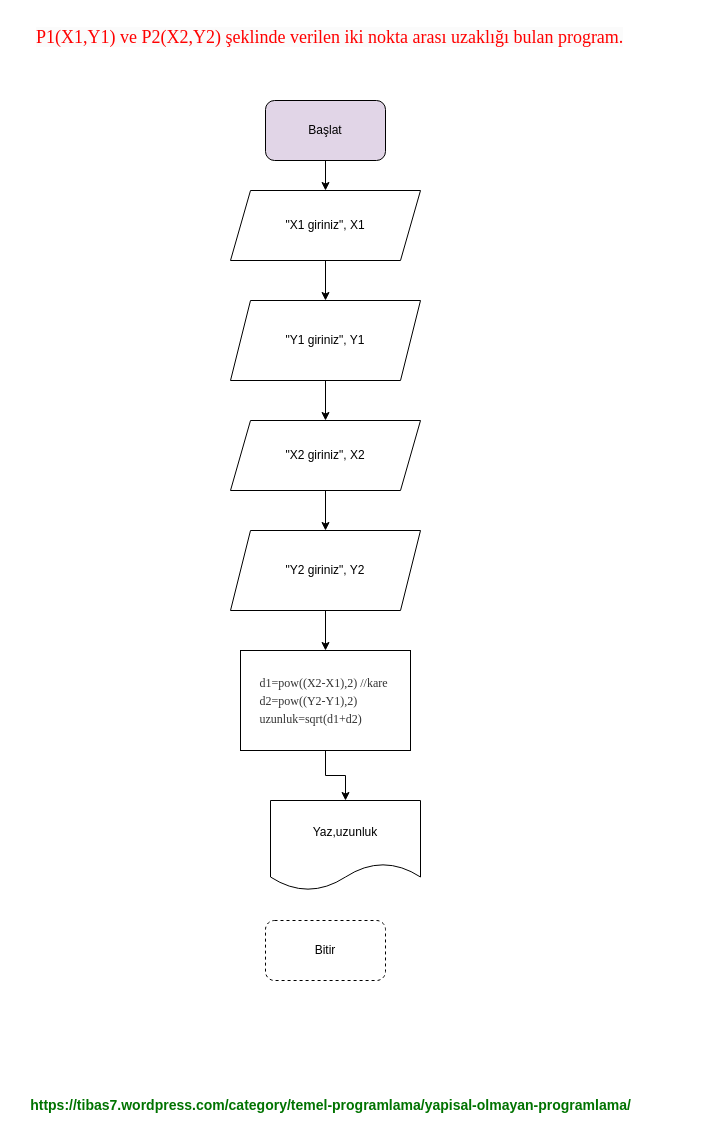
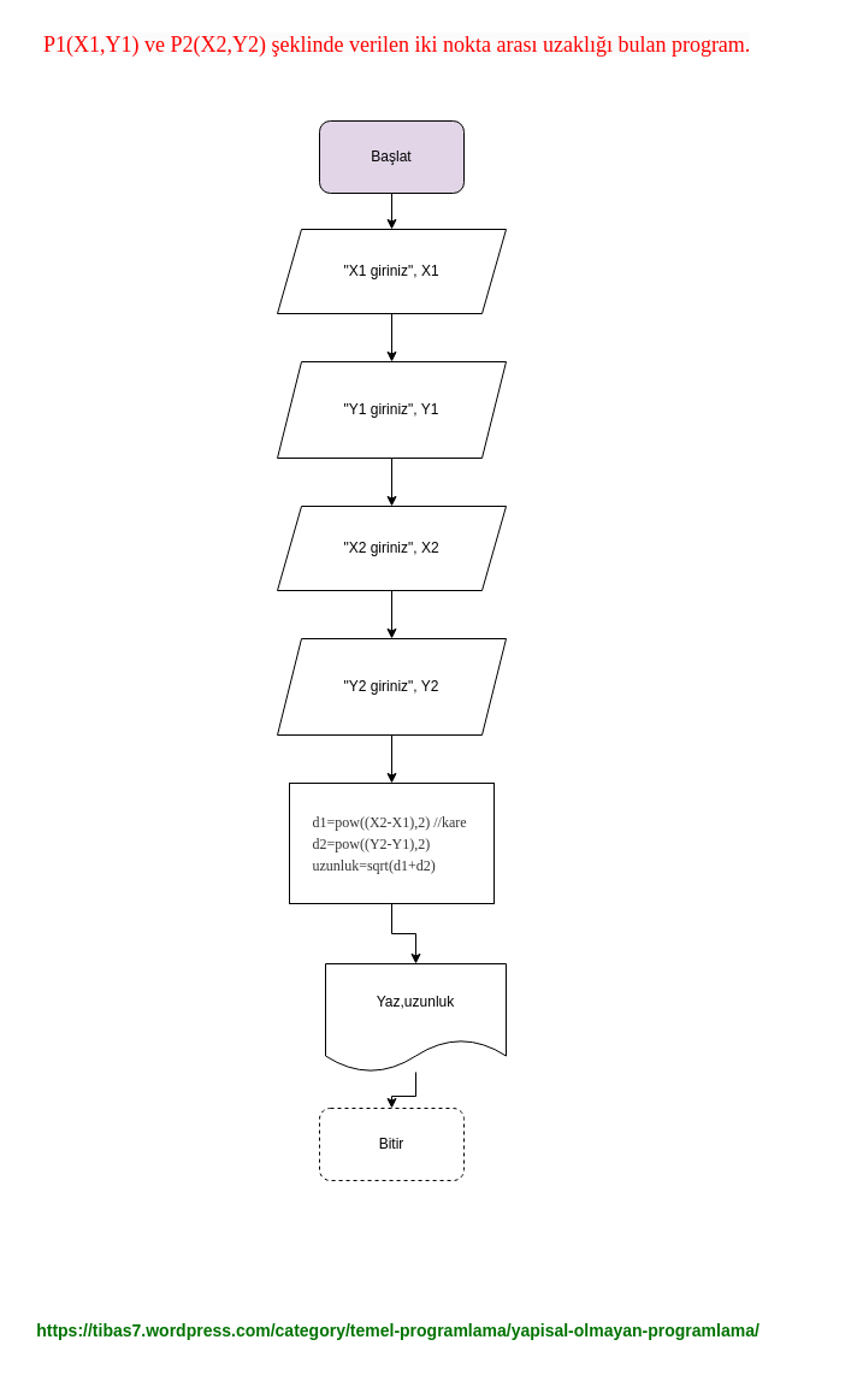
  <mxCell id="0" />
  <mxCell id="1" parent="0" />
  <mxCell id="2" style="edgeStyle=orthogonalEdgeStyle;rounded=0;orthogonalLoop=1;jettySize=auto;html=1;entryX=0.5;entryY=0;entryDx=0;entryDy=0;" parent="1" source="3" target="6" edge="1"><mxGeometry relative="1" as="geometry" /></mxCell>
  <mxCell id="3" value="Başlat" style="rounded=1;whiteSpace=wrap;html=1;fillColor=#e1d5e7;" parent="1" vertex="1"><mxGeometry x="265" y="100" width="120" height="60" as="geometry" /></mxCell>
  <mxCell id="4" value="Bitir" style="rounded=1;whiteSpace=wrap;html=1;dashed=1;" parent="1" vertex="1"><mxGeometry x="265" y="920" width="120" height="60" as="geometry" /></mxCell>
  <mxCell id="5" value="" style="edgeStyle=orthogonalEdgeStyle;rounded=0;orthogonalLoop=1;jettySize=auto;html=1;" parent="1" source="6" target="10" edge="1"><mxGeometry relative="1" as="geometry" /></mxCell>
  <mxCell id="6" value="&quot;X1 giriniz&quot;, X1" style="shape=parallelogram;perimeter=parallelogramPerimeter;whiteSpace=wrap;html=1;fixedSize=1;" parent="1" vertex="1"><mxGeometry x="230" y="190" width="190" height="70" as="geometry" /></mxCell>
+ <mxCell id="7" style="edgeStyle=orthogonalEdgeStyle;rounded=0;orthogonalLoop=1;jettySize=auto;html=1;entryX=0.5;entryY=0;entryDx=0;entryDy=0;" parent="1" source="8" target="4" edge="1"><mxGeometry relative="1" as="geometry" /></mxCell>
  <mxCell id="8" value="Yaz,uzunluk" style="shape=document;whiteSpace=wrap;html=1;boundedLbl=1;" parent="1" vertex="1"><mxGeometry x="270" y="800" width="150" height="90" as="geometry" /></mxCell>
  <mxCell id="9" value="" style="edgeStyle=orthogonalEdgeStyle;rounded=0;orthogonalLoop=1;jettySize=auto;html=1;" parent="1" source="10" target="16" edge="1"><mxGeometry relative="1" as="geometry" /></mxCell>
  <mxCell id="10" value="&quot;Y1 giriniz&quot;, Y1" style="shape=parallelogram;perimeter=parallelogramPerimeter;whiteSpace=wrap;html=1;fixedSize=1;" parent="1" vertex="1"><mxGeometry x="230" y="300" width="190" height="80" as="geometry" /></mxCell>
  <mxCell id="11" value="" style="edgeStyle=orthogonalEdgeStyle;rounded=0;orthogonalLoop=1;jettySize=auto;html=1;" parent="1" source="12" target="8" edge="1"><mxGeometry relative="1" as="geometry" /></mxCell>
  <mxCell id="12" value="&lt;p style=&quot;border: 0px; font-family: &amp;quot;Fertigo Pro&amp;quot;, fertigo-pro-1, fertigo-pro-2, Georgia, &amp;quot;Bitstream Charter&amp;quot;, serif; margin: 0px 0px 1.5em; outline: 0px; padding: 0px; vertical-align: baseline; color: rgb(51, 51, 51); text-align: left; line-height: 0%;&quot;&gt;&lt;br&gt;&lt;/p&gt;&lt;p style=&quot;border: 0px; font-family: &amp;quot;Fertigo Pro&amp;quot;, fertigo-pro-1, fertigo-pro-2, Georgia, &amp;quot;Bitstream Charter&amp;quot;, serif; margin: 0px 0px 1.5em; outline: 0px; padding: 0px; vertical-align: baseline; color: rgb(51, 51, 51); text-align: left; line-height: 0%;&quot;&gt;d1=pow((X2-X1),2) //kare&amp;nbsp;&lt;/p&gt;&lt;p style=&quot;border: 0px; font-family: &amp;quot;Fertigo Pro&amp;quot;, fertigo-pro-1, fertigo-pro-2, Georgia, &amp;quot;Bitstream Charter&amp;quot;, serif; margin: 0px 0px 1.5em; outline: 0px; padding: 0px; vertical-align: baseline; color: rgb(51, 51, 51); text-align: left; line-height: 0%;&quot;&gt;&lt;span style=&quot;background-color: initial;&quot;&gt;d2=pow((Y2-Y1),2)&lt;/span&gt;&lt;br&gt;&lt;/p&gt;&lt;p style=&quot;border: 0px; font-family: &amp;quot;Fertigo Pro&amp;quot;, fertigo-pro-1, fertigo-pro-2, Georgia, &amp;quot;Bitstream Charter&amp;quot;, serif; margin: 0px 0px 1.5em; outline: 0px; padding: 0px; vertical-align: baseline; color: rgb(51, 51, 51); text-align: left; line-height: 0%;&quot;&gt;&lt;span style=&quot;background-color: initial;&quot;&gt;uzunluk=sqrt(d1+d2)&lt;/span&gt;&lt;br&gt;&lt;/p&gt;" style="rounded=0;whiteSpace=wrap;html=1;" parent="1" vertex="1"><mxGeometry x="240" y="650" width="170" height="100" as="geometry" /></mxCell>
  <mxCell id="13" value="&lt;font color=&quot;#007300&quot;&gt;&lt;b&gt;https://tibas7.wordpress.com/category/temel-programlama/yapisal-olmayan-programlama/&lt;/b&gt;&lt;/font&gt;" style="text;html=1;align=center;verticalAlign=middle;resizable=0;points=[];autosize=1;strokeColor=none;fillColor=none;fontSize=14;fontColor=#0000FF;" parent="1" vertex="1"><mxGeometry x="20" y="1090" width="620" height="30" as="geometry" /></mxCell>
  <mxCell id="14" value="&lt;span style=&quot;color: rgb(255, 0, 0); font-family: &amp;quot;Comic Sans MS&amp;quot;; font-size: 18px; font-style: normal; font-variant-ligatures: normal; font-variant-caps: normal; font-weight: 400; letter-spacing: normal; orphans: 2; text-align: center; text-indent: 0px; text-transform: none; widows: 2; word-spacing: 0px; -webkit-text-stroke-width: 0px; background-color: rgb(251, 251, 251); text-decoration-thickness: initial; text-decoration-style: initial; text-decoration-color: initial; float: none; display: inline !important;&quot;&gt;P1(X1,Y1) ve P2(X2,Y2) şeklinde verilen iki nokta arası uzaklığı bulan program.&lt;/span&gt;" style="text;whiteSpace=wrap;html=1;" parent="1" vertex="1"><mxGeometry x="34" y="20" width="656" height="40" as="geometry" /></mxCell>
  <mxCell id="15" value="" style="edgeStyle=orthogonalEdgeStyle;rounded=0;orthogonalLoop=1;jettySize=auto;html=1;" parent="1" source="16" target="18" edge="1"><mxGeometry relative="1" as="geometry" /></mxCell>
  <mxCell id="16" value="&quot;X2 giriniz&quot;, X2" style="shape=parallelogram;perimeter=parallelogramPerimeter;whiteSpace=wrap;html=1;fixedSize=1;" parent="1" vertex="1"><mxGeometry x="230" y="420" width="190" height="70" as="geometry" /></mxCell>
  <mxCell id="17" value="" style="edgeStyle=orthogonalEdgeStyle;rounded=0;orthogonalLoop=1;jettySize=auto;html=1;" parent="1" source="18" target="12" edge="1"><mxGeometry relative="1" as="geometry" /></mxCell>
  <mxCell id="18" value="&quot;Y2 giriniz&quot;, Y2" style="shape=parallelogram;perimeter=parallelogramPerimeter;whiteSpace=wrap;html=1;fixedSize=1;" parent="1" vertex="1"><mxGeometry x="230" y="530" width="190" height="80" as="geometry" /></mxCell>
